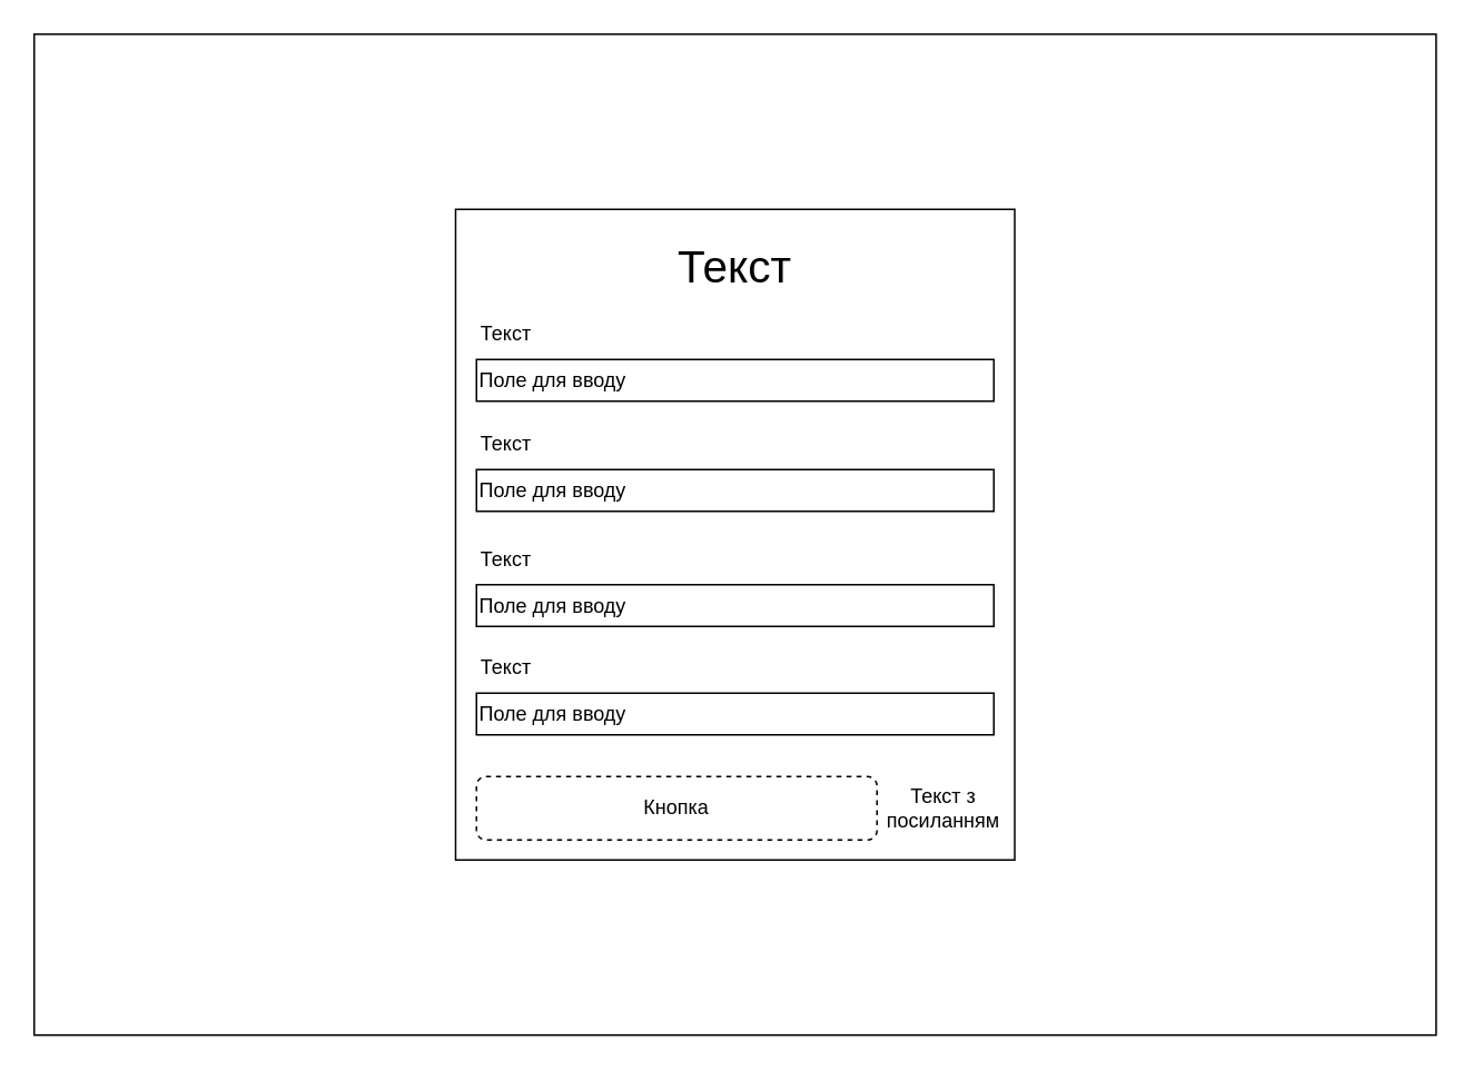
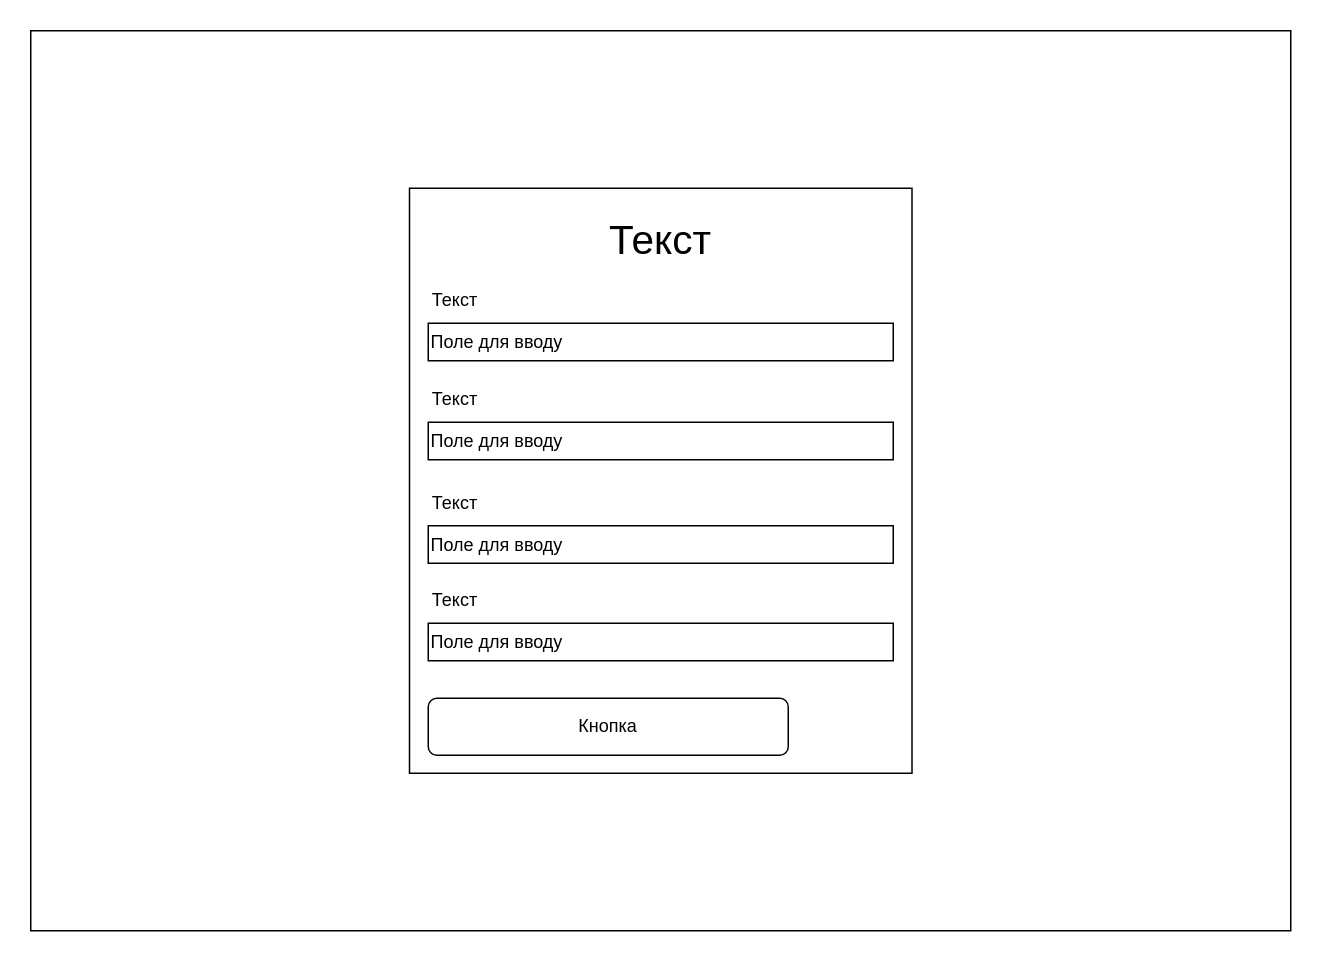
  <mxCell id="0" />
  <mxCell id="1" parent="0" />
  <mxCell id="2" value="" style="rounded=0;whiteSpace=wrap;html=1;" vertex="1" parent="1"><mxGeometry x="20" y="20" width="840" height="600" as="geometry" /></mxCell>
  <mxCell id="3" value="" style="rounded=0;whiteSpace=wrap;html=1;" parent="1" vertex="1"><mxGeometry x="272.5" y="125" width="335" height="390" as="geometry" /></mxCell>
  <mxCell id="4" value="&lt;font style=&quot;font-size: 27px;&quot;&gt;Текст&lt;/font&gt;" style="text;html=1;align=center;verticalAlign=middle;whiteSpace=wrap;rounded=0;" parent="1" vertex="1"><mxGeometry x="410" y="145" width="60" height="30" as="geometry" /></mxCell>
  <mxCell id="5" value="Текст" style="text;html=1;align=center;verticalAlign=middle;whiteSpace=wrap;rounded=0;" parent="1" vertex="1"><mxGeometry x="272.5" y="185" width="60" height="30" as="geometry" /></mxCell>
  <mxCell id="6" value="Поле для вводу" style="rounded=0;whiteSpace=wrap;html=1;align=left;" parent="1" vertex="1"><mxGeometry x="285" y="215" width="310" height="25" as="geometry" /></mxCell>
- <mxCell id="7" value="Кнопка" style="rounded=1;whiteSpace=wrap;html=1;dashed=1;" parent="1" vertex="1"><mxGeometry x="285" y="465" width="240" height="38" as="geometry" /></mxCell>
+ <mxCell id="7" value="Кнопка" style="rounded=1;whiteSpace=wrap;html=1;" parent="1" vertex="1"><mxGeometry x="285" y="465" width="240" height="38" as="geometry" /></mxCell>
  <mxCell id="8" value="Текст" style="text;html=1;align=center;verticalAlign=middle;whiteSpace=wrap;rounded=0;" parent="1" vertex="1"><mxGeometry x="272.5" y="251" width="60" height="30" as="geometry" /></mxCell>
  <mxCell id="9" value="&lt;span style=&quot;text-align: center;&quot;&gt;Поле для вводу&lt;/span&gt;" style="rounded=0;whiteSpace=wrap;html=1;align=left;" parent="1" vertex="1"><mxGeometry x="285" y="281" width="310" height="25" as="geometry" /></mxCell>
  <mxCell id="10" value="Текст" style="text;html=1;align=center;verticalAlign=middle;whiteSpace=wrap;rounded=0;" parent="1" vertex="1"><mxGeometry x="272.5" y="320" width="60" height="30" as="geometry" /></mxCell>
  <mxCell id="11" value="Поле для вводу" style="rounded=0;whiteSpace=wrap;html=1;align=left;" parent="1" vertex="1"><mxGeometry x="285" y="350" width="310" height="25" as="geometry" /></mxCell>
- <mxCell id="12" value="Текст з посиланням" style="text;html=1;align=center;verticalAlign=middle;whiteSpace=wrap;rounded=0;" parent="1" vertex="1"><mxGeometry x="535" y="469" width="60" height="30" as="geometry" /></mxCell>
  <mxCell id="13" value="Текст" style="text;html=1;align=center;verticalAlign=middle;whiteSpace=wrap;rounded=0;" parent="1" vertex="1"><mxGeometry x="272.5" y="385" width="60" height="30" as="geometry" /></mxCell>
  <mxCell id="14" value="Поле для вводу" style="rounded=0;whiteSpace=wrap;html=1;align=left;" parent="1" vertex="1"><mxGeometry x="285" y="415" width="310" height="25" as="geometry" /></mxCell>
